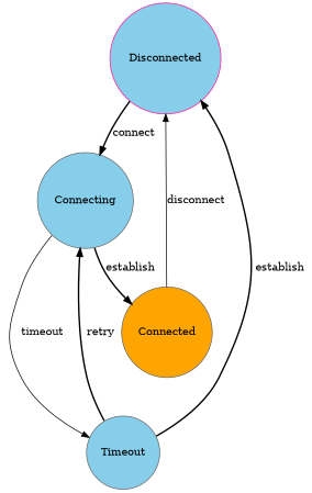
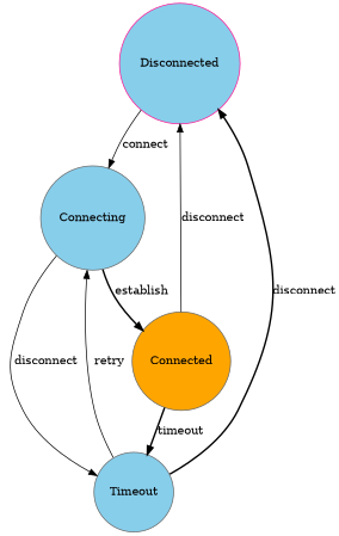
  digraph {
    rankdir=TB
    node [color=gray40 fillcolor=skyblue shape=circle style=filled]
    edge [style=solid]
    Disconnected [color=deeppink]
    Connecting
    Connected [fillcolor=orange]
    Timeout
-   Disconnected -> Connecting [label=connect style=bold]
+   Disconnected -> Connecting [label=connect]
    Connecting -> Connected [label=establish style=bold]
-   Connecting -> Timeout [label=timeout]
+   Connecting -> Timeout [label=disconnect]
    Connected -> Disconnected [label=disconnect]
-   Timeout -> Disconnected [label=establish style=bold]
-   Timeout -> Connecting [label=retry style=bold]
+   Connected -> Timeout [label=timeout style=bold]
+   Timeout -> Disconnected [label=disconnect style=bold]
+   Timeout -> Connecting [label=retry]
  }
